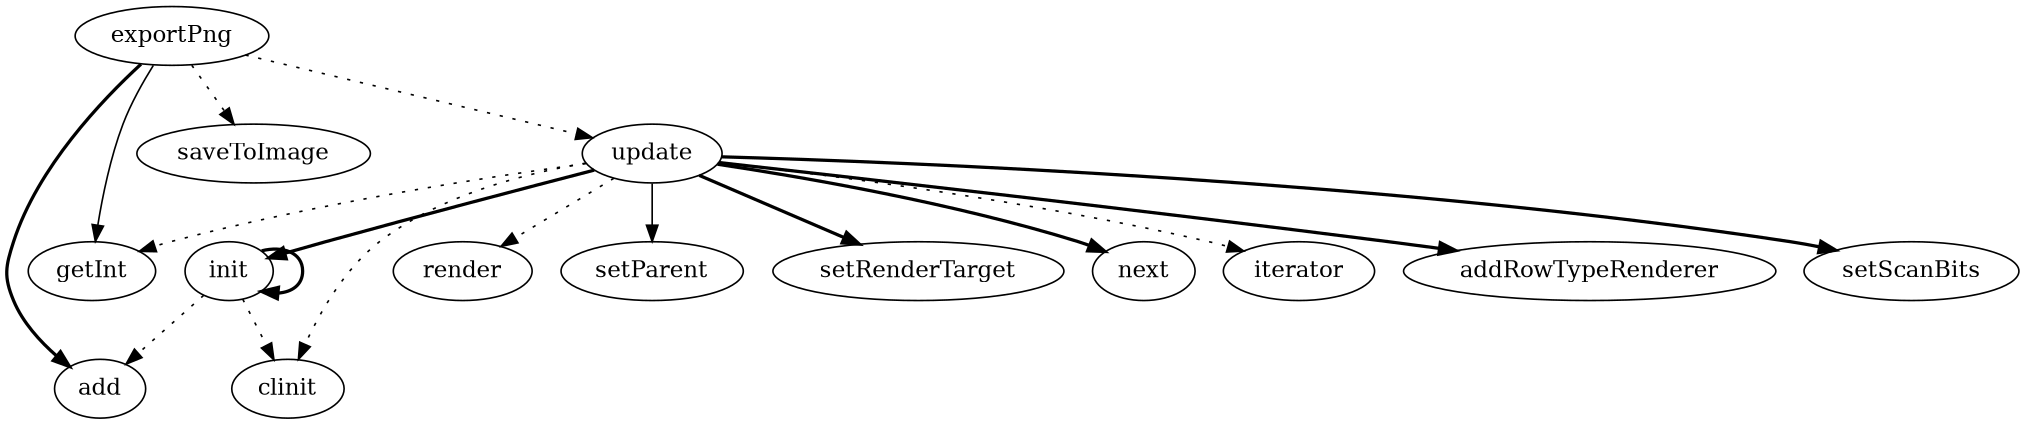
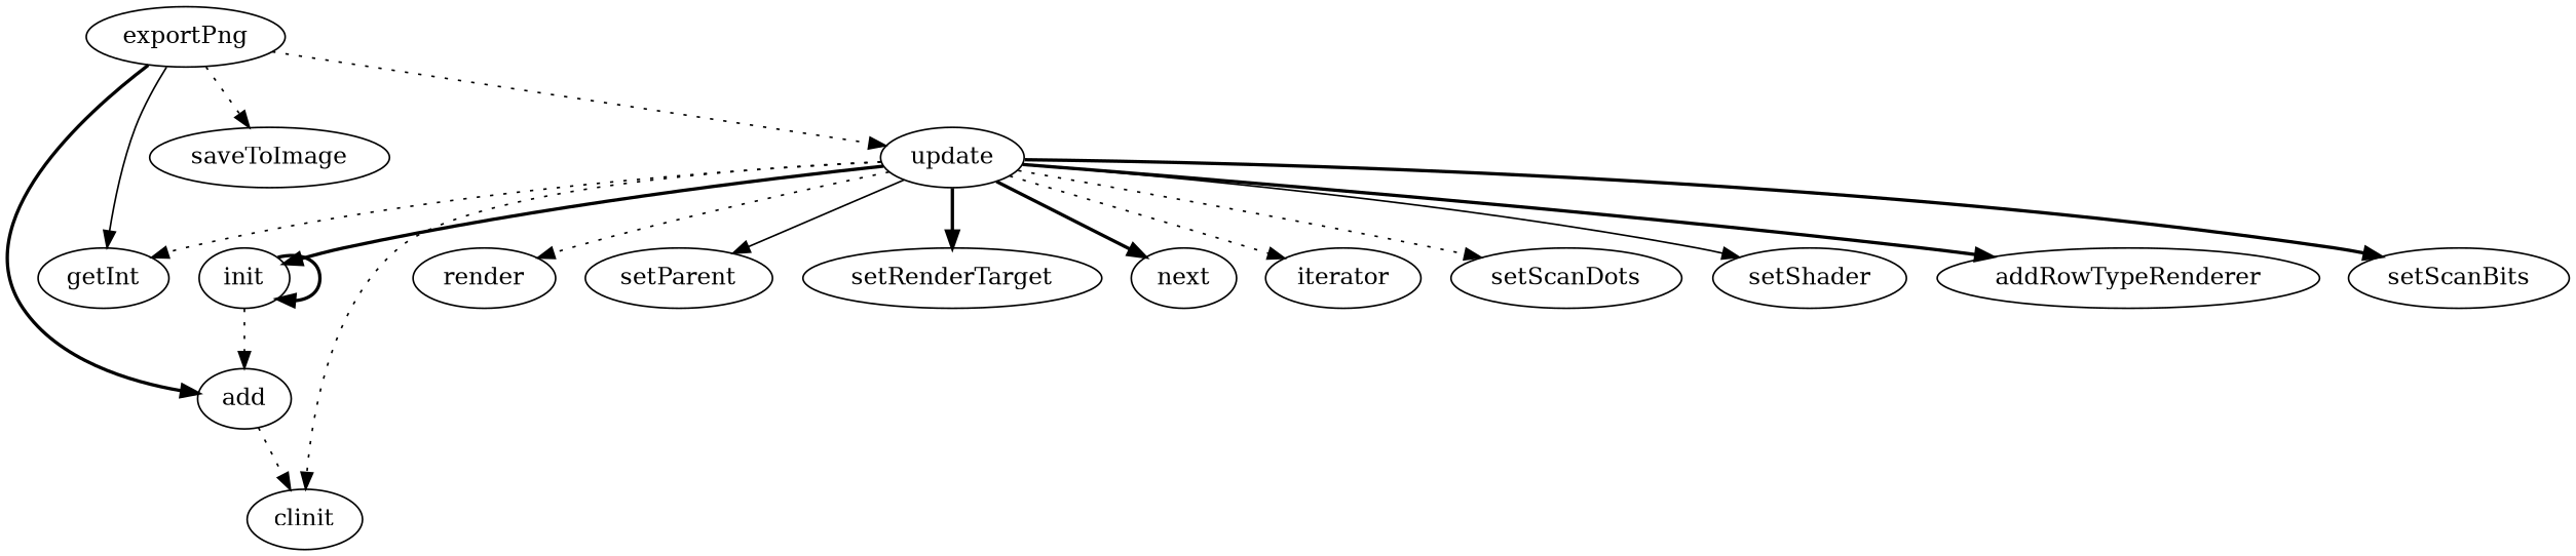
  digraph {
    edge [style=dotted]
    init
    clinit
    add
    exportPng
    getInt
    saveToImage
    update
    render
    setParent
    setRenderTarget
    next
    iterator
+   setScanDots
+   setShader
    addRowTypeRenderer
    setScanBits
    init -> init [style=bold]
-   init -> clinit
+   add -> clinit
    init -> add
    exportPng -> add [style=bold]
    exportPng -> getInt [style=solid]
    exportPng -> saveToImage
    exportPng -> update
    update -> init [style=bold]
    update -> clinit
    update -> getInt
    update -> render
    update -> setParent [style=solid]
    update -> setRenderTarget [style=bold]
    update -> next [style=bold]
    update -> iterator
+   update -> setScanDots
+   update -> setShader [style=solid]
    update -> addRowTypeRenderer [style=bold]
    update -> setScanBits [style=bold]
  }
